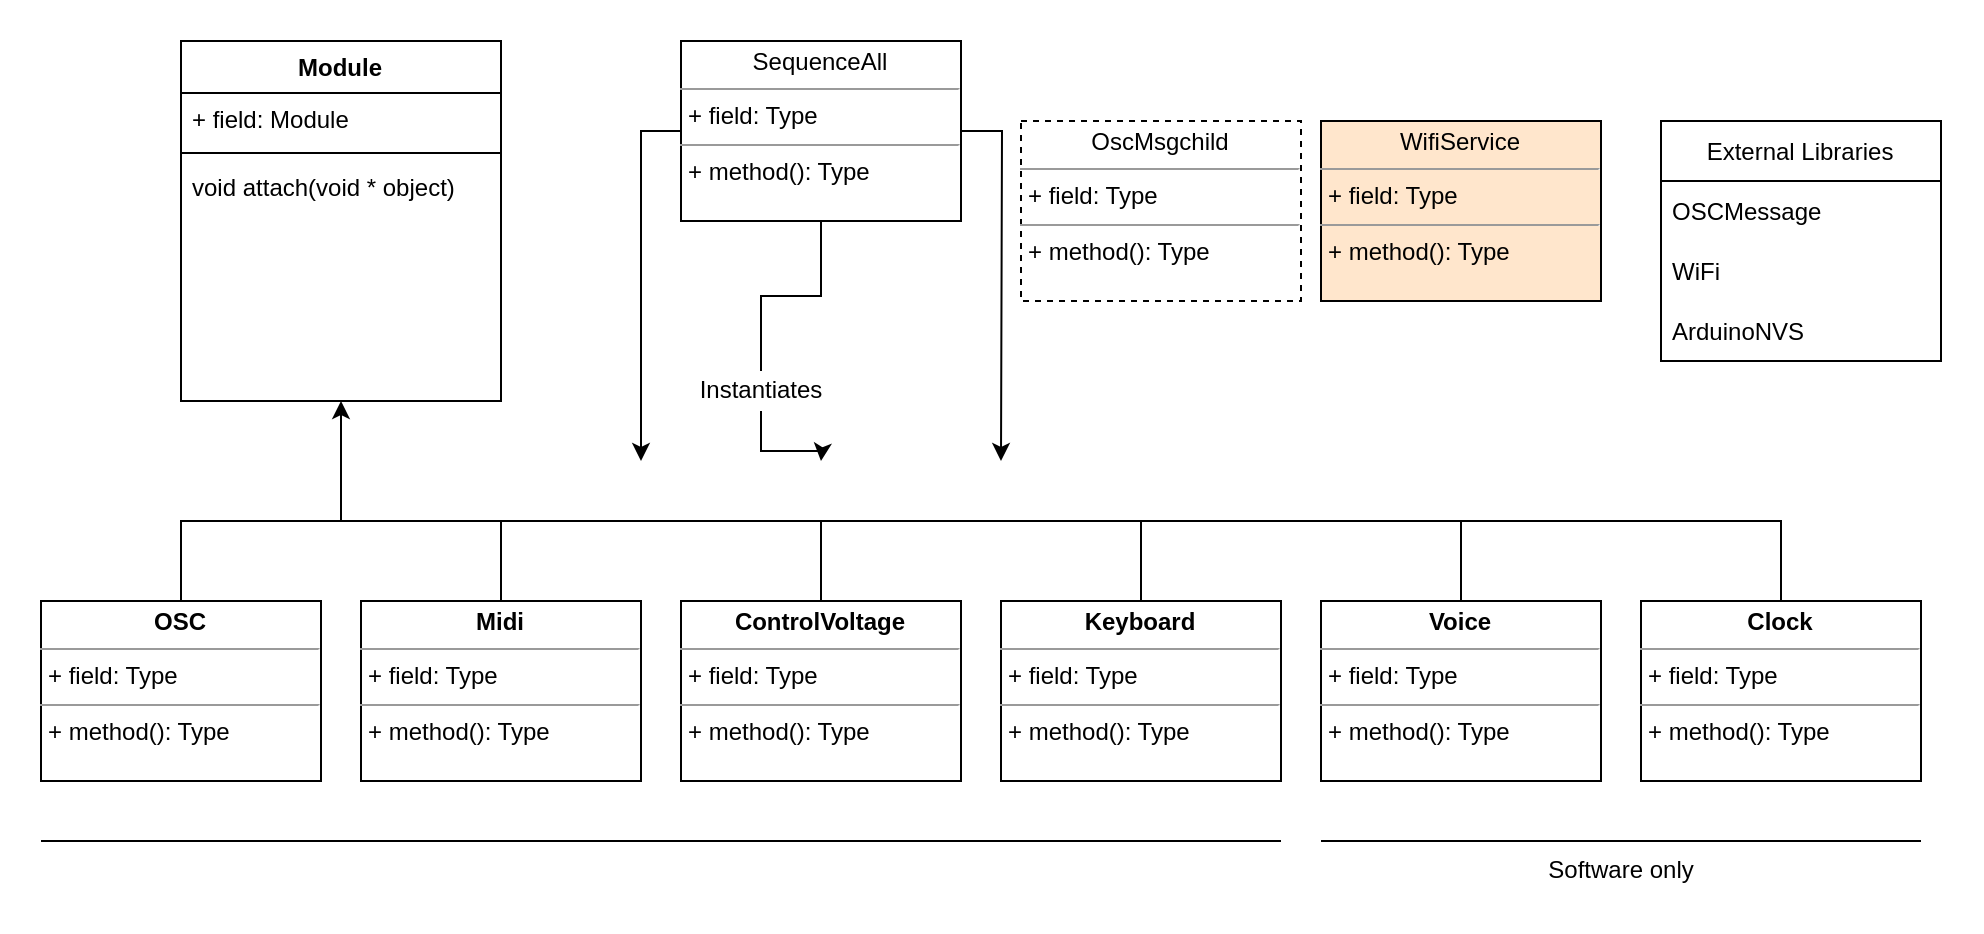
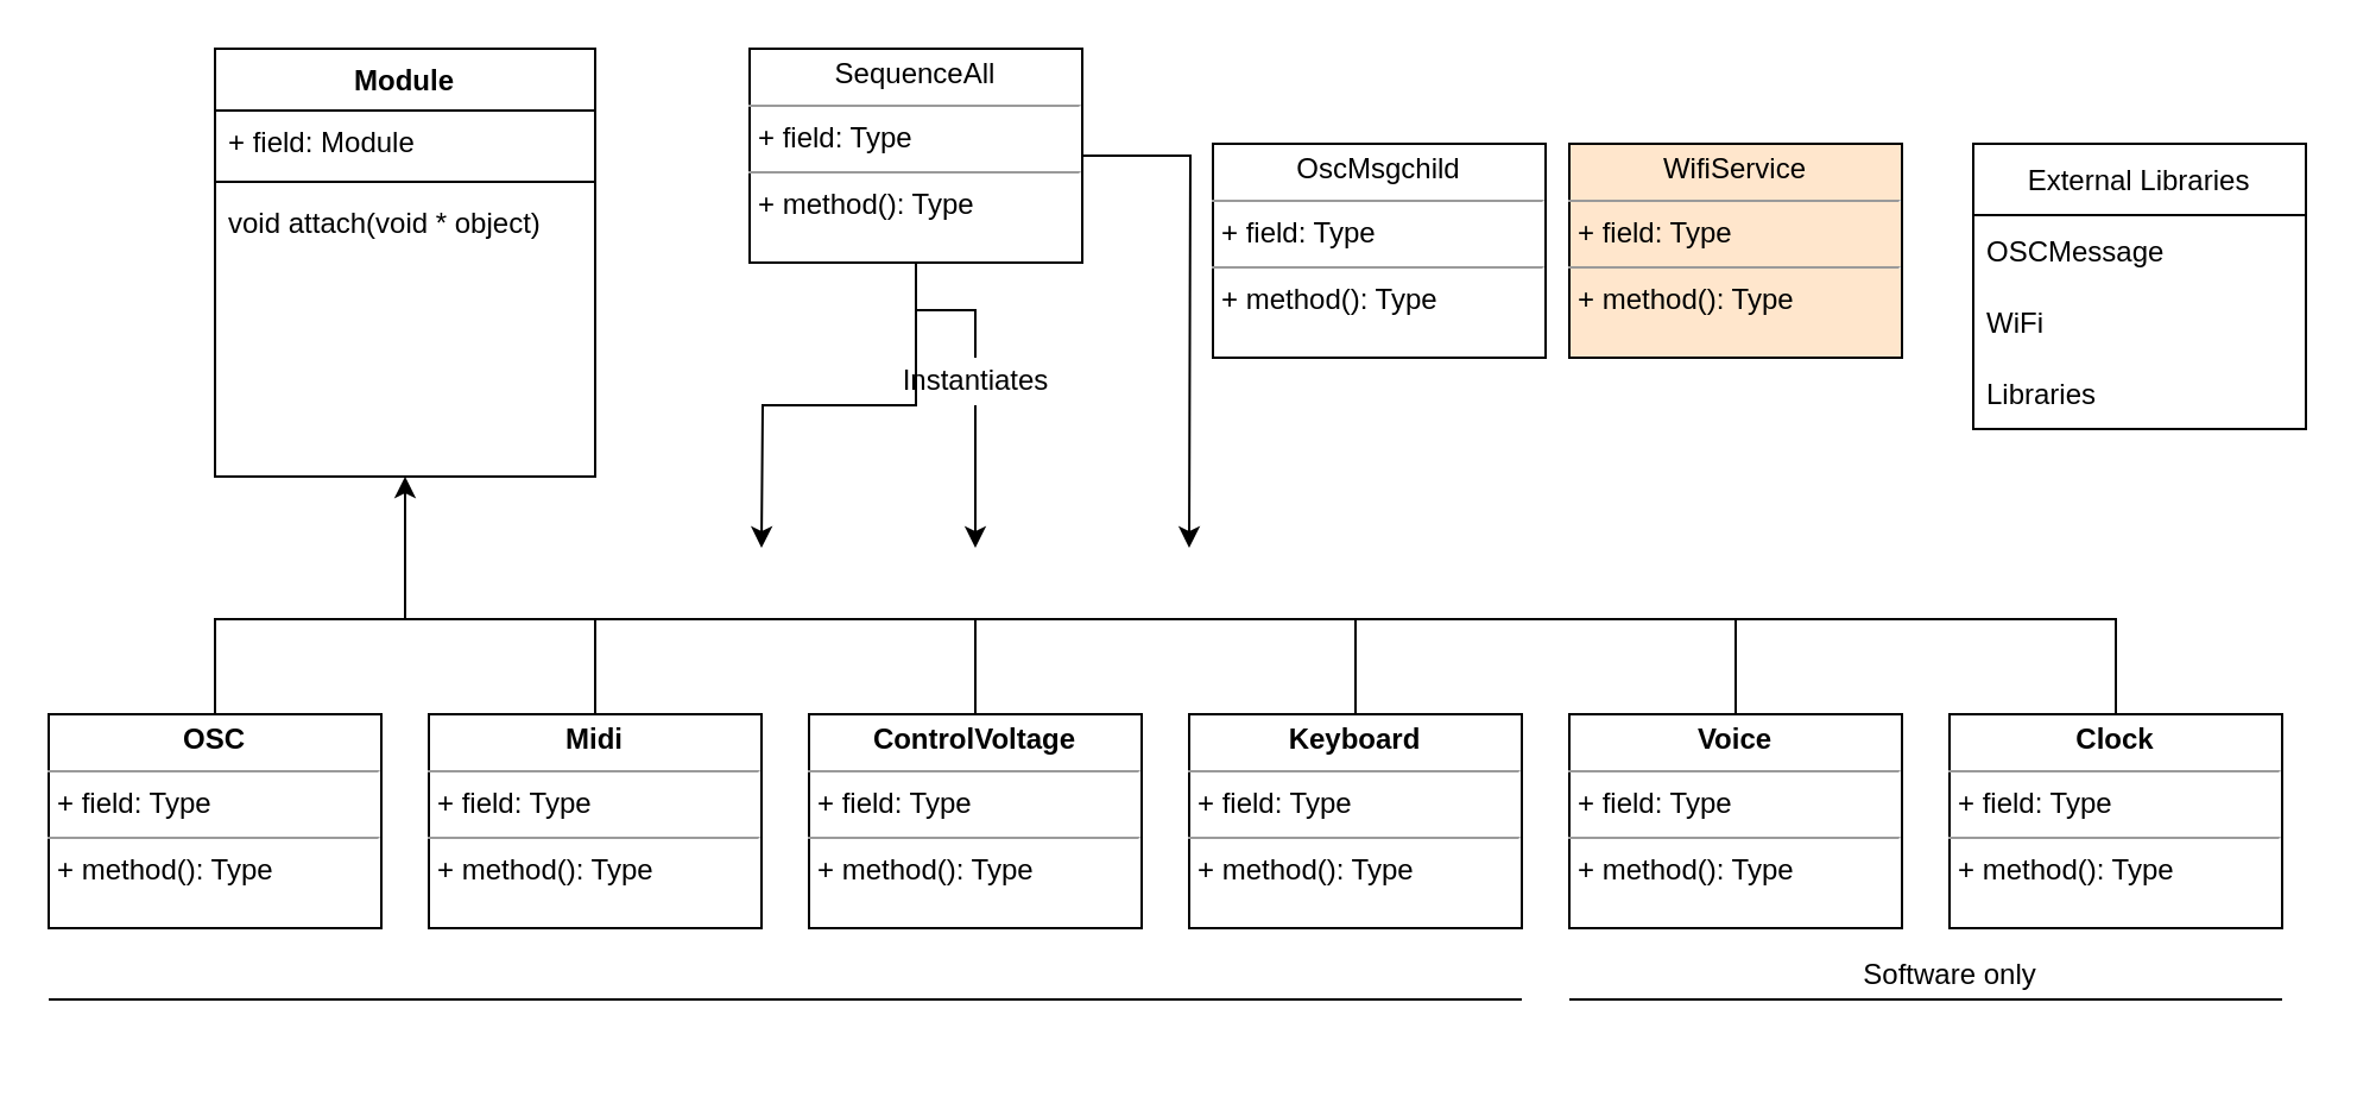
  <mxCell id="0" />
  <mxCell id="1" parent="0" />
  <mxCell id="2" value="Module" style="swimlane;fontStyle=1;align=center;verticalAlign=top;childLayout=stackLayout;horizontal=1;startSize=26;horizontalStack=0;resizeParent=1;resizeParentMax=0;resizeLast=0;collapsible=1;marginBottom=0;" parent="1" vertex="1"><mxGeometry x="90" y="20" width="160" height="180" as="geometry" /></mxCell>
  <mxCell id="3" value="+ field: Module" style="text;strokeColor=none;fillColor=none;align=left;verticalAlign=top;spacingLeft=4;spacingRight=4;overflow=hidden;rotatable=0;points=[[0,0.5],[1,0.5]];portConstraint=eastwest;" parent="2" vertex="1"><mxGeometry y="26" width="160" height="26" as="geometry" /></mxCell>
  <mxCell id="4" value="" style="line;strokeWidth=1;fillColor=none;align=left;verticalAlign=middle;spacingTop=-1;spacingLeft=3;spacingRight=3;rotatable=0;labelPosition=right;points=[];portConstraint=eastwest;" parent="2" vertex="1"><mxGeometry y="52" width="160" height="8" as="geometry" /></mxCell>
  <mxCell id="5" value="void attach(void * object)&#10;&#10;" style="text;strokeColor=none;fillColor=none;align=left;verticalAlign=top;spacingLeft=4;spacingRight=4;overflow=hidden;rotatable=0;points=[[0,0.5],[1,0.5]];portConstraint=eastwest;" parent="2" vertex="1"><mxGeometry y="60" width="160" height="120" as="geometry" /></mxCell>
  <mxCell id="6" value="" style="endArrow=classic;html=1;rounded=0;entryX=0.5;entryY=1;entryDx=0;entryDy=0;" parent="1" target="2" edge="1"><mxGeometry width="50" height="50" relative="1" as="geometry"><mxPoint x="170" y="260" as="sourcePoint" /><mxPoint x="410" y="290" as="targetPoint" /><Array as="points" /></mxGeometry></mxCell>
  <mxCell id="7" value="" style="endArrow=none;html=1;rounded=0;" parent="1" edge="1"><mxGeometry width="50" height="50" relative="1" as="geometry"><mxPoint x="90" y="300" as="sourcePoint" /><mxPoint x="170" y="260" as="targetPoint" /><Array as="points"><mxPoint x="90" y="260" /></Array></mxGeometry></mxCell>
  <mxCell id="8" value="" style="endArrow=none;html=1;rounded=0;" parent="1" edge="1"><mxGeometry width="50" height="50" relative="1" as="geometry"><mxPoint x="250" y="300" as="sourcePoint" /><mxPoint x="170" y="260" as="targetPoint" /><Array as="points"><mxPoint x="250" y="260" /></Array></mxGeometry></mxCell>
  <mxCell id="9" value="" style="endArrow=none;html=1;rounded=0;" parent="1" edge="1"><mxGeometry width="50" height="50" relative="1" as="geometry"><mxPoint x="410" y="300" as="sourcePoint" /><mxPoint x="250" y="260" as="targetPoint" /><Array as="points"><mxPoint x="410" y="260" /></Array></mxGeometry></mxCell>
  <mxCell id="10" value="" style="endArrow=none;html=1;rounded=0;" parent="1" edge="1"><mxGeometry width="50" height="50" relative="1" as="geometry"><mxPoint x="570" y="300" as="sourcePoint" /><mxPoint x="410" y="260" as="targetPoint" /><Array as="points"><mxPoint x="570" y="260" /></Array></mxGeometry></mxCell>
  <mxCell id="11" value="&lt;p style=&quot;margin: 0px ; margin-top: 4px ; text-align: center&quot;&gt;&lt;b&gt;OSC&lt;/b&gt;&lt;/p&gt;&lt;hr size=&quot;1&quot;&gt;&lt;p style=&quot;margin: 0px ; margin-left: 4px&quot;&gt;+ field: Type&lt;/p&gt;&lt;hr size=&quot;1&quot;&gt;&lt;p style=&quot;margin: 0px ; margin-left: 4px&quot;&gt;+ method(): Type&lt;/p&gt;" style="verticalAlign=top;align=left;overflow=fill;fontSize=12;fontFamily=Helvetica;html=1;" parent="1" vertex="1"><mxGeometry x="20" y="300" width="140" height="90" as="geometry" /></mxCell>
  <mxCell id="12" value="&lt;p style=&quot;margin: 0px ; margin-top: 4px ; text-align: center&quot;&gt;&lt;b&gt;Voice&lt;/b&gt;&lt;/p&gt;&lt;hr size=&quot;1&quot;&gt;&lt;p style=&quot;margin: 0px ; margin-left: 4px&quot;&gt;+ field: Type&lt;/p&gt;&lt;hr size=&quot;1&quot;&gt;&lt;p style=&quot;margin: 0px ; margin-left: 4px&quot;&gt;+ method(): Type&lt;/p&gt;" style="verticalAlign=top;align=left;overflow=fill;fontSize=12;fontFamily=Helvetica;html=1;" parent="1" vertex="1"><mxGeometry x="660" y="300" width="140" height="90" as="geometry" /></mxCell>
  <mxCell id="13" value="&lt;p style=&quot;margin: 0px ; margin-top: 4px ; text-align: center&quot;&gt;&lt;b&gt;Midi&lt;/b&gt;&lt;/p&gt;&lt;hr size=&quot;1&quot;&gt;&lt;p style=&quot;margin: 0px ; margin-left: 4px&quot;&gt;+ field: Type&lt;/p&gt;&lt;hr size=&quot;1&quot;&gt;&lt;p style=&quot;margin: 0px ; margin-left: 4px&quot;&gt;+ method(): Type&lt;/p&gt;" style="verticalAlign=top;align=left;overflow=fill;fontSize=12;fontFamily=Helvetica;html=1;" parent="1" vertex="1"><mxGeometry x="180" y="300" width="140" height="90" as="geometry" /></mxCell>
  <mxCell id="14" value="&lt;p style=&quot;margin: 0px ; margin-top: 4px ; text-align: center&quot;&gt;&lt;b&gt;ControlVoltage&lt;/b&gt;&lt;br&gt;&lt;/p&gt;&lt;hr size=&quot;1&quot;&gt;&lt;p style=&quot;margin: 0px ; margin-left: 4px&quot;&gt;+ field: Type&lt;/p&gt;&lt;hr size=&quot;1&quot;&gt;&lt;p style=&quot;margin: 0px ; margin-left: 4px&quot;&gt;+ method(): Type&lt;/p&gt;" style="verticalAlign=top;align=left;overflow=fill;fontSize=12;fontFamily=Helvetica;html=1;" parent="1" vertex="1"><mxGeometry x="340" y="300" width="140" height="90" as="geometry" /></mxCell>
  <mxCell id="15" value="&lt;p style=&quot;margin: 0px ; margin-top: 4px ; text-align: center&quot;&gt;WifiService&lt;/p&gt;&lt;hr size=&quot;1&quot;&gt;&lt;p style=&quot;margin: 0px ; margin-left: 4px&quot;&gt;+ field: Type&lt;/p&gt;&lt;hr size=&quot;1&quot;&gt;&lt;p style=&quot;margin: 0px ; margin-left: 4px&quot;&gt;+ method(): Type&lt;/p&gt;" style="verticalAlign=top;align=left;overflow=fill;fontSize=12;fontFamily=Helvetica;html=1;fillColor=#ffe6cc;" parent="1" vertex="1"><mxGeometry x="660" y="60" width="140" height="90" as="geometry" /></mxCell>
  <mxCell id="16" value="&lt;p style=&quot;margin: 0px ; margin-top: 4px ; text-align: center&quot;&gt;&lt;b&gt;Clock&lt;/b&gt;&lt;br&gt;&lt;/p&gt;&lt;hr size=&quot;1&quot;&gt;&lt;p style=&quot;margin: 0px ; margin-left: 4px&quot;&gt;+ field: Type&lt;/p&gt;&lt;hr size=&quot;1&quot;&gt;&lt;p style=&quot;margin: 0px ; margin-left: 4px&quot;&gt;+ method(): Type&lt;/p&gt;" style="verticalAlign=top;align=left;overflow=fill;fontSize=12;fontFamily=Helvetica;html=1;" vertex="1" parent="1"><mxGeometry x="820" y="300" width="140" height="90" as="geometry" /></mxCell>
  <mxCell id="17" value="" style="endArrow=none;html=1;rounded=0;" edge="1" parent="1"><mxGeometry width="50" height="50" relative="1" as="geometry"><mxPoint x="730" y="300" as="sourcePoint" /><mxPoint x="570" y="260" as="targetPoint" /><Array as="points"><mxPoint x="730" y="260" /></Array></mxGeometry></mxCell>
  <mxCell id="18" style="edgeStyle=orthogonalEdgeStyle;rounded=0;orthogonalLoop=1;jettySize=auto;html=1;startArrow=none;" edge="1" parent="1" source="22"><mxGeometry relative="1" as="geometry"><mxPoint x="410" y="230" as="targetPoint" /></mxGeometry></mxCell>
  <mxCell id="19" style="edgeStyle=orthogonalEdgeStyle;rounded=0;orthogonalLoop=1;jettySize=auto;html=1;" edge="1" parent="1" source="21"><mxGeometry relative="1" as="geometry"><mxPoint x="320" y="230" as="targetPoint" /></mxGeometry></mxCell>
  <mxCell id="20" style="edgeStyle=orthogonalEdgeStyle;rounded=0;orthogonalLoop=1;jettySize=auto;html=1;" edge="1" parent="1" source="21"><mxGeometry relative="1" as="geometry"><mxPoint x="500" y="230" as="targetPoint" /></mxGeometry></mxCell>
- <mxCell id="21" value="&lt;p style=&quot;margin: 0px ; margin-top: 4px ; text-align: center&quot;&gt;SequenceAll&lt;/p&gt;&lt;hr size=&quot;1&quot;&gt;&lt;p style=&quot;margin: 0px ; margin-left: 4px&quot;&gt;+ field: Type&lt;/p&gt;&lt;hr size=&quot;1&quot;&gt;&lt;p style=&quot;margin: 0px ; margin-left: 4px&quot;&gt;+ method(): Type&lt;/p&gt;" style="verticalAlign=top;align=left;overflow=fill;fontSize=12;fontFamily=Helvetica;html=1;" vertex="1" parent="1"><mxGeometry x="340" y="20" width="140" height="90" as="geometry" /></mxCell>
- <mxCell id="22" value="Instantiates" style="text;html=1;align=center;verticalAlign=middle;resizable=0;points=[];autosize=1;strokeColor=none;fillColor=none;" vertex="1" parent="1"><mxGeometry x="340" y="185" width="80" height="20" as="geometry" /></mxCell>
+ <mxCell id="21" value="&lt;p style=&quot;margin: 0px ; margin-top: 4px ; text-align: center&quot;&gt;SequenceAll&lt;/p&gt;&lt;hr size=&quot;1&quot;&gt;&lt;p style=&quot;margin: 0px ; margin-left: 4px&quot;&gt;+ field: Type&lt;/p&gt;&lt;hr size=&quot;1&quot;&gt;&lt;p style=&quot;margin: 0px ; margin-left: 4px&quot;&gt;+ method(): Type&lt;/p&gt;" style="verticalAlign=top;align=left;overflow=fill;fontSize=12;fontFamily=Helvetica;html=1;" vertex="1" parent="1"><mxGeometry x="315" y="20" width="140" height="90" as="geometry" /></mxCell>
+ <mxCell id="22" value="Instantiates" style="text;html=1;align=center;verticalAlign=middle;resizable=0;points=[];autosize=1;strokeColor=none;fillColor=none;" vertex="1" parent="1"><mxGeometry x="370" y="150" width="80" height="20" as="geometry" /></mxCell>
  <mxCell id="23" value="" style="edgeStyle=orthogonalEdgeStyle;rounded=0;orthogonalLoop=1;jettySize=auto;html=1;endArrow=none;" edge="1" parent="1" source="21" target="22"><mxGeometry relative="1" as="geometry"><mxPoint x="410" y="230" as="targetPoint" /><mxPoint x="410" y="110" as="sourcePoint" /></mxGeometry></mxCell>
  <mxCell id="24" value="&lt;p style=&quot;margin: 0px ; margin-top: 4px ; text-align: center&quot;&gt;&lt;b&gt;Keyboard&lt;/b&gt;&lt;/p&gt;&lt;hr size=&quot;1&quot;&gt;&lt;p style=&quot;margin: 0px ; margin-left: 4px&quot;&gt;+ field: Type&lt;/p&gt;&lt;hr size=&quot;1&quot;&gt;&lt;p style=&quot;margin: 0px ; margin-left: 4px&quot;&gt;+ method(): Type&lt;/p&gt;" style="verticalAlign=top;align=left;overflow=fill;fontSize=12;fontFamily=Helvetica;html=1;" vertex="1" parent="1"><mxGeometry x="500" y="300" width="140" height="90" as="geometry" /></mxCell>
  <mxCell id="25" value="" style="endArrow=none;html=1;rounded=0;" edge="1" parent="1"><mxGeometry width="50" height="50" relative="1" as="geometry"><mxPoint x="890" y="300" as="sourcePoint" /><mxPoint x="730" y="260" as="targetPoint" /><Array as="points"><mxPoint x="890" y="260" /></Array></mxGeometry></mxCell>
  <mxCell id="26" value="" style="endArrow=none;html=1;rounded=0;" edge="1" parent="1"><mxGeometry width="50" height="50" relative="1" as="geometry"><mxPoint x="20" y="420" as="sourcePoint" /><mxPoint x="640" y="420" as="targetPoint" /><Array as="points"><mxPoint x="450" y="420" /></Array></mxGeometry></mxCell>
  <mxCell id="27" value="" style="endArrow=none;html=1;rounded=0;" edge="1" parent="1"><mxGeometry width="50" height="50" relative="1" as="geometry"><mxPoint x="660" y="420" as="sourcePoint" /><mxPoint x="960" y="420" as="targetPoint" /></mxGeometry></mxCell>
- <mxCell id="28" value="Software only" style="text;html=1;align=center;verticalAlign=middle;resizable=0;points=[];autosize=1;strokeColor=none;fillColor=none;" vertex="1" parent="1"><mxGeometry x="765" y="425" width="90" height="20" as="geometry" /></mxCell>
+ <mxCell id="28" value="Software only" style="text;html=1;align=center;verticalAlign=middle;resizable=0;points=[];autosize=1;strokeColor=none;fillColor=none;" vertex="1" parent="1"><mxGeometry x="775" y="400" width="90" height="20" as="geometry" /></mxCell>
  <mxCell id="29" value="External Libraries" style="swimlane;fontStyle=0;childLayout=stackLayout;horizontal=1;startSize=30;horizontalStack=0;resizeParent=1;resizeParentMax=0;resizeLast=0;collapsible=1;marginBottom=0;" vertex="1" parent="1"><mxGeometry x="830" y="60" width="140" height="120" as="geometry" /></mxCell>
  <mxCell id="30" value="OSCMessage" style="text;strokeColor=none;fillColor=none;align=left;verticalAlign=middle;spacingLeft=4;spacingRight=4;overflow=hidden;points=[[0,0.5],[1,0.5]];portConstraint=eastwest;rotatable=0;" vertex="1" parent="29"><mxGeometry y="30" width="140" height="30" as="geometry" /></mxCell>
  <mxCell id="31" value="WiFi" style="text;strokeColor=none;fillColor=none;align=left;verticalAlign=middle;spacingLeft=4;spacingRight=4;overflow=hidden;points=[[0,0.5],[1,0.5]];portConstraint=eastwest;rotatable=0;" vertex="1" parent="29"><mxGeometry y="60" width="140" height="30" as="geometry" /></mxCell>
- <mxCell id="32" value="ArduinoNVS" style="text;strokeColor=none;fillColor=none;align=left;verticalAlign=middle;spacingLeft=4;spacingRight=4;overflow=hidden;points=[[0,0.5],[1,0.5]];portConstraint=eastwest;rotatable=0;" vertex="1" parent="29"><mxGeometry y="90" width="140" height="30" as="geometry" /></mxCell>
- <mxCell id="33" value="&lt;p style=&quot;margin: 0px ; margin-top: 4px ; text-align: center&quot;&gt;OscMsgchild&lt;br&gt;&lt;/p&gt;&lt;hr size=&quot;1&quot;&gt;&lt;p style=&quot;margin: 0px ; margin-left: 4px&quot;&gt;+ field: Type&lt;/p&gt;&lt;hr size=&quot;1&quot;&gt;&lt;p style=&quot;margin: 0px ; margin-left: 4px&quot;&gt;+ method(): Type&lt;/p&gt;" style="verticalAlign=top;align=left;overflow=fill;fontSize=12;fontFamily=Helvetica;html=1;dashed=1;" vertex="1" parent="1"><mxGeometry x="510" y="60" width="140" height="90" as="geometry" /></mxCell>
+ <mxCell id="32" value="Libraries" style="text;strokeColor=none;fillColor=none;align=left;verticalAlign=middle;spacingLeft=4;spacingRight=4;overflow=hidden;points=[[0,0.5],[1,0.5]];portConstraint=eastwest;rotatable=0;" vertex="1" parent="29"><mxGeometry y="90" width="140" height="30" as="geometry" /></mxCell>
+ <mxCell id="33" value="&lt;p style=&quot;margin: 0px ; margin-top: 4px ; text-align: center&quot;&gt;OscMsgchild&lt;br&gt;&lt;/p&gt;&lt;hr size=&quot;1&quot;&gt;&lt;p style=&quot;margin: 0px ; margin-left: 4px&quot;&gt;+ field: Type&lt;/p&gt;&lt;hr size=&quot;1&quot;&gt;&lt;p style=&quot;margin: 0px ; margin-left: 4px&quot;&gt;+ method(): Type&lt;/p&gt;" style="verticalAlign=top;align=left;overflow=fill;fontSize=12;fontFamily=Helvetica;html=1;" vertex="1" parent="1"><mxGeometry x="510" y="60" width="140" height="90" as="geometry" /></mxCell>
